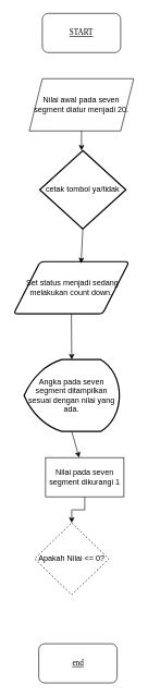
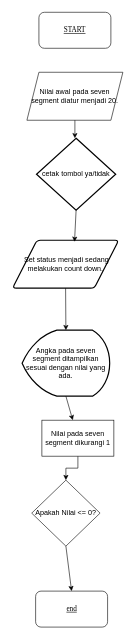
  <mxCell id="0" />
  <mxCell id="1" parent="0" />
  <mxCell id="2" value="START" style="rounded=1;whiteSpace=wrap;html=1;fontStyle=4;fontFamily=Verdana;" parent="1" vertex="1"><mxGeometry x="64" y="20" width="120" height="60" as="geometry" /></mxCell>
  <mxCell id="3" value="Nilai awal pada seven segment diatur menjadi 20." style="shape=parallelogram;perimeter=parallelogramPerimeter;whiteSpace=wrap;html=1;fixedSize=1;" parent="1" vertex="1"><mxGeometry x="44" y="120" width="160" height="80" as="geometry" /></mxCell>
- <mxCell id="4" value="Apakah Nilai &amp;lt;= 0?" style="rhombus;whiteSpace=wrap;html=1;dashed=1;" parent="1" vertex="1"><mxGeometry x="52" y="800" width="114" height="110" as="geometry" /></mxCell>
+ <mxCell id="4" value="Apakah Nilai &amp;lt;= 0?" style="rhombus;whiteSpace=wrap;html=1;" parent="1" vertex="1"><mxGeometry x="52" y="800" width="114" height="110" as="geometry" /></mxCell>
+ <mxCell id="5" value="" style="endArrow=classic;html=1;rounded=0;exitX=0.5;exitY=1;exitDx=0;exitDy=0;entryX=0.5;entryY=0;entryDx=0;entryDy=0;" parent="1" source="4" target="9" edge="1"><mxGeometry width="50" height="50" relative="1" as="geometry"><mxPoint x="212" y="1030" as="sourcePoint" /><mxPoint x="112" y="950" as="targetPoint" /></mxGeometry></mxCell>
  <mxCell id="6" value="" style="endArrow=classic;html=1;rounded=0;exitX=0.5;exitY=1;exitDx=0;exitDy=0;entryX=0.5;entryY=0;entryDx=0;entryDy=0;" edge="1" parent="1" source="3"><mxGeometry width="50" height="50" relative="1" as="geometry"><mxPoint x="126" y="360" as="sourcePoint" /><mxPoint x="124" y="230" as="targetPoint" /></mxGeometry></mxCell>
  <mxCell id="7" style="edgeStyle=orthogonalEdgeStyle;rounded=0;orthogonalLoop=1;jettySize=auto;html=1;entryX=0.5;entryY=0;entryDx=0;entryDy=0;" edge="1" parent="1" source="8" target="4"><mxGeometry relative="1" as="geometry" /></mxCell>
  <mxCell id="8" value=" Nilai pada seven segment dikurangi 1" style="rounded=0;whiteSpace=wrap;html=1;" vertex="1" parent="1"><mxGeometry x="69" y="700" width="120" height="60" as="geometry" /></mxCell>
  <mxCell id="9" value="end" style="rounded=1;whiteSpace=wrap;html=1;fontStyle=4;fontFamily=Verdana;" vertex="1" parent="1"><mxGeometry x="58.5" y="985" width="120" height="60" as="geometry" /></mxCell>
  <mxCell id="10" value="Angka pada seven segment ditampilkan sesuai dengan nilai yang ada." style="strokeWidth=2;html=1;shape=mxgraph.flowchart.display;whiteSpace=wrap;" vertex="1" parent="1"><mxGeometry x="36" y="550" width="146" height="110" as="geometry" /></mxCell>
  <mxCell id="11" value="" style="endArrow=classic;html=1;rounded=0;exitX=0.5;exitY=1;exitDx=0;exitDy=0;exitPerimeter=0;" edge="1" parent="1" source="10" target="8"><mxGeometry width="50" height="50" relative="1" as="geometry"><mxPoint x="81" y="740" as="sourcePoint" /><mxPoint x="131" y="690" as="targetPoint" /></mxGeometry></mxCell>
  <mxCell id="12" value="cetak tombol ya/tidak" style="strokeWidth=2;html=1;shape=mxgraph.flowchart.decision;whiteSpace=wrap;" vertex="1" parent="1"><mxGeometry x="60" y="230" width="132" height="120" as="geometry" /></mxCell>
  <mxCell id="13" value="&amp;nbsp;Set status menjadi sedang melakukan count down." style="shape=parallelogram;html=1;strokeWidth=2;perimeter=parallelogramPerimeter;whiteSpace=wrap;rounded=1;arcSize=12;size=0.23;" vertex="1" parent="1"><mxGeometry x="20" y="400" width="177" height="80" as="geometry" /></mxCell>
  <mxCell id="14" value="" style="endArrow=classic;html=1;rounded=0;exitX=0.5;exitY=1;exitDx=0;exitDy=0;exitPerimeter=0;entryX=0.584;entryY=0.033;entryDx=0;entryDy=0;entryPerimeter=0;" edge="1" parent="1" source="12" target="13"><mxGeometry width="50" height="50" relative="1" as="geometry"><mxPoint x="126" y="390" as="sourcePoint" /><mxPoint x="132" y="415" as="targetPoint" /></mxGeometry></mxCell>
  <mxCell id="15" value="" style="endArrow=classic;html=1;rounded=0;exitX=0.5;exitY=1;exitDx=0;exitDy=0;entryX=0.5;entryY=0;entryDx=0;entryDy=0;entryPerimeter=0;" edge="1" parent="1" source="13" target="10"><mxGeometry width="50" height="50" relative="1" as="geometry"><mxPoint x="96" y="560" as="sourcePoint" /><mxPoint x="146" y="510" as="targetPoint" /></mxGeometry></mxCell>
